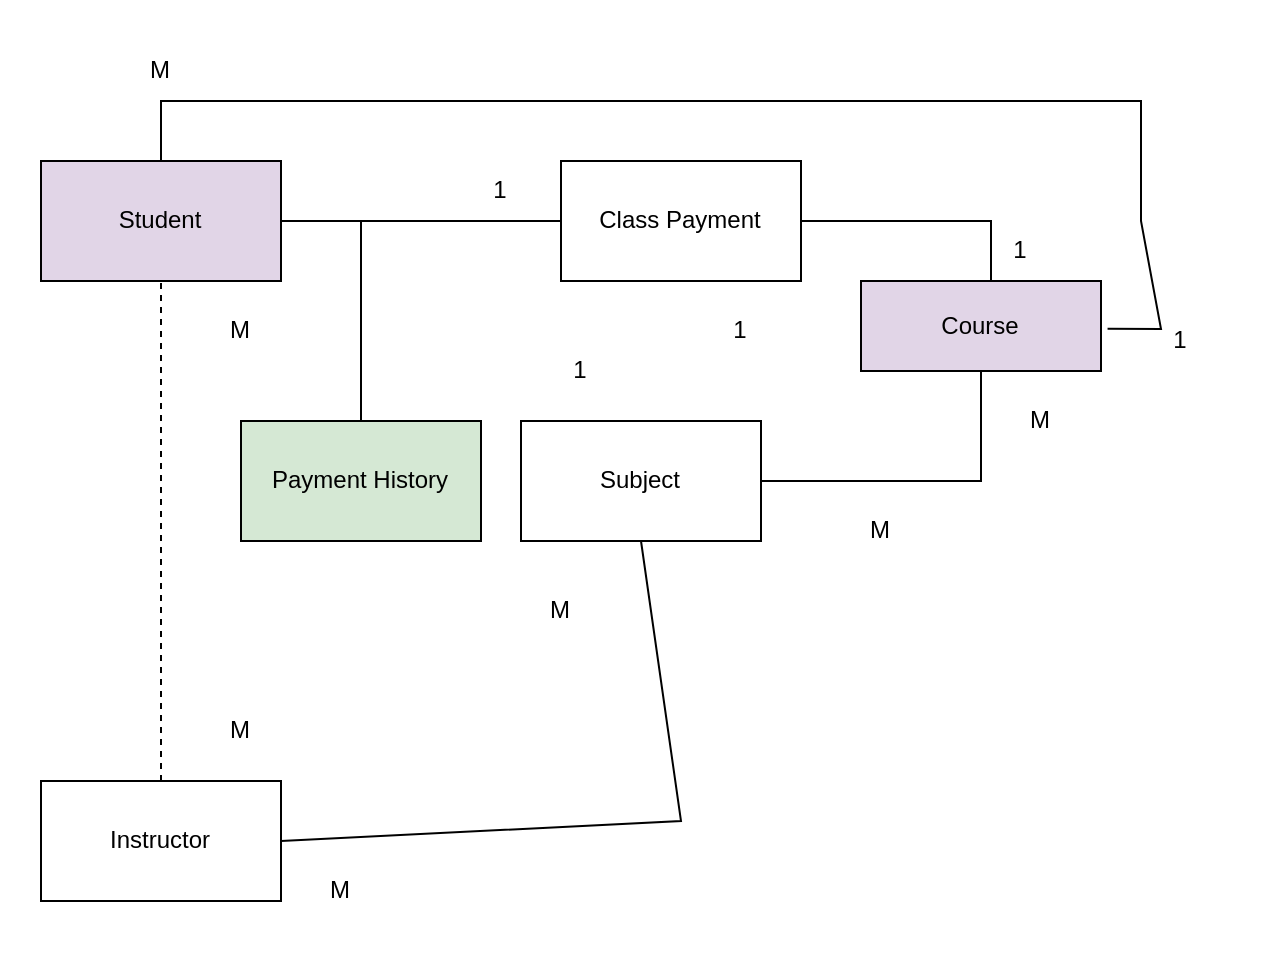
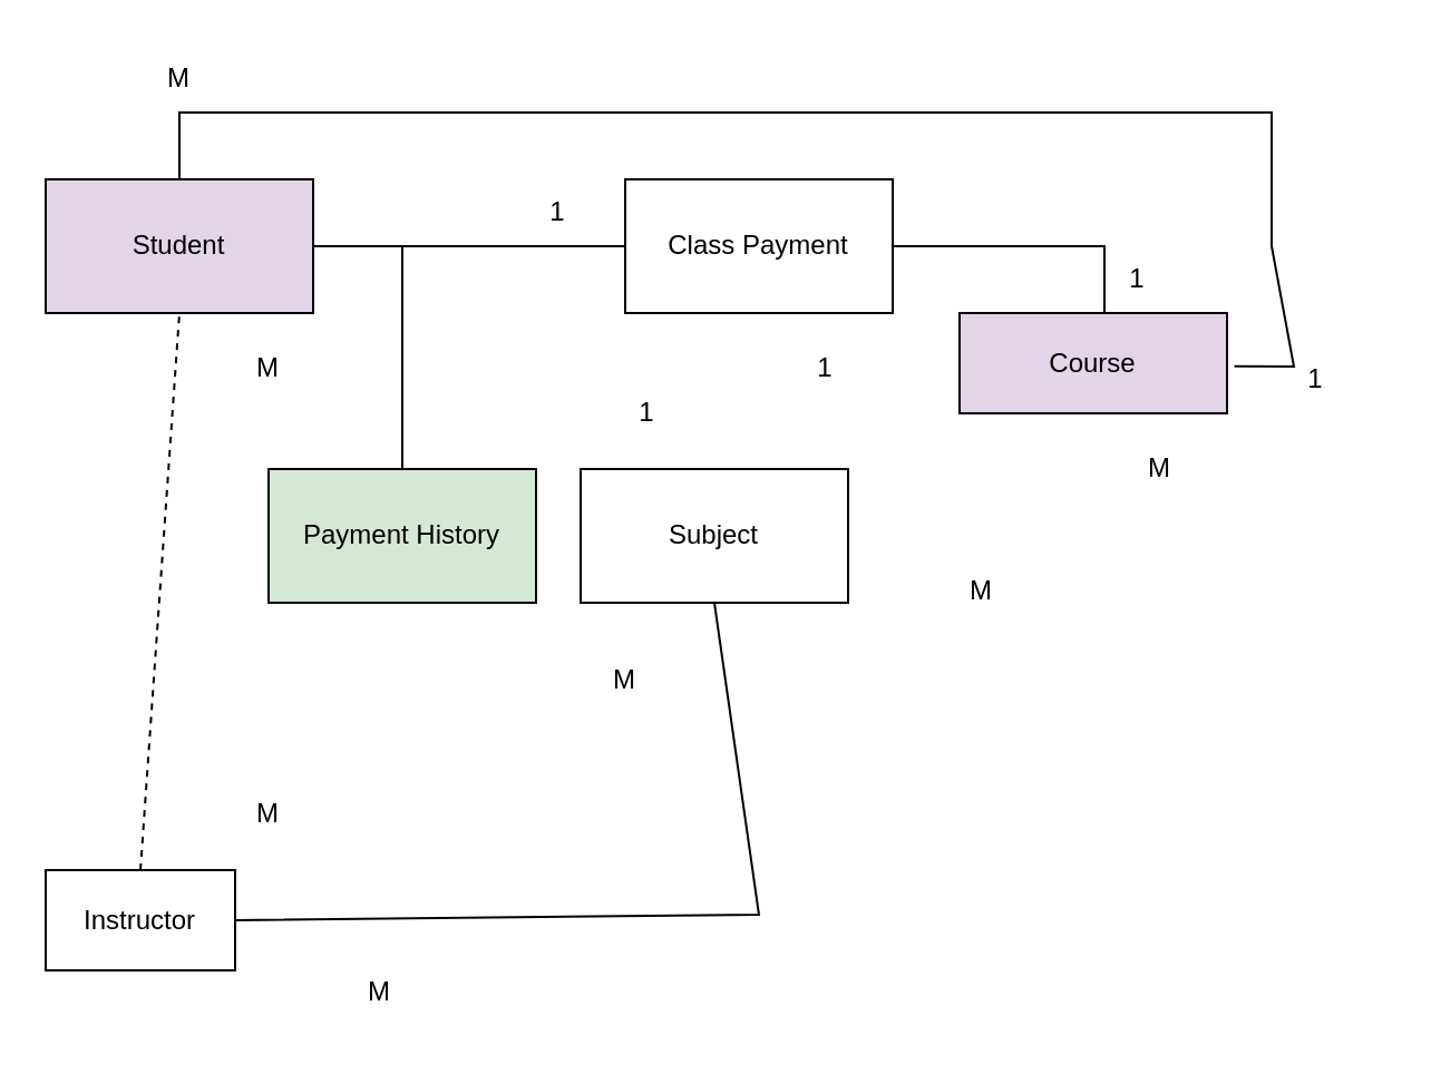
  <mxCell id="0" />
  <mxCell id="1" parent="0" />
  <mxCell id="2" value="Student" style="rounded=0;whiteSpace=wrap;html=1;fillColor=#e1d5e7;" vertex="1" parent="1"><mxGeometry x="20" y="80" width="120" height="60" as="geometry" /></mxCell>
- <mxCell id="3" value="Instructor" style="rounded=0;whiteSpace=wrap;html=1;" vertex="1" parent="1"><mxGeometry x="20" y="390" width="120" height="60" as="geometry" /></mxCell>
+ <mxCell id="3" value="Instructor" style="rounded=0;whiteSpace=wrap;html=1;" vertex="1" parent="1"><mxGeometry x="20" y="390" width="85" height="45" as="geometry" /></mxCell>
  <mxCell id="4" value="Class Payment" style="rounded=0;whiteSpace=wrap;html=1;" vertex="1" parent="1"><mxGeometry x="280" y="80" width="120" height="60" as="geometry" /></mxCell>
  <mxCell id="5" value="Course" style="rounded=0;whiteSpace=wrap;html=1;fillColor=#e1d5e7;" vertex="1" parent="1"><mxGeometry x="430" y="140" width="120" height="45" as="geometry" /></mxCell>
  <mxCell id="6" value="Subject" style="rounded=0;whiteSpace=wrap;html=1;" vertex="1" parent="1"><mxGeometry x="260" y="210" width="120" height="60" as="geometry" /></mxCell>
  <mxCell id="7" value="Payment History" style="rounded=0;whiteSpace=wrap;html=1;fillColor=#d5e8d4;" vertex="1" parent="1"><mxGeometry x="120" y="210" width="120" height="60" as="geometry" /></mxCell>
  <mxCell id="8" value="M" style="text;html=1;align=center;verticalAlign=middle;whiteSpace=wrap;rounded=0;" vertex="1" parent="1"><mxGeometry x="90" y="150" width="60" height="30" as="geometry" /></mxCell>
  <mxCell id="9" value="M" style="text;html=1;align=center;verticalAlign=middle;whiteSpace=wrap;rounded=0;" vertex="1" parent="1"><mxGeometry x="90" y="350" width="60" height="30" as="geometry" /></mxCell>
  <mxCell id="10" value="1" style="text;html=1;align=center;verticalAlign=middle;whiteSpace=wrap;rounded=0;" vertex="1" parent="1"><mxGeometry x="260" y="170" width="60" height="30" as="geometry" /></mxCell>
  <mxCell id="11" value="M" style="text;html=1;align=center;verticalAlign=middle;whiteSpace=wrap;rounded=0;" vertex="1" parent="1"><mxGeometry x="490" y="195" width="60" height="30" as="geometry" /></mxCell>
  <mxCell id="12" value="M" style="text;html=1;align=center;verticalAlign=middle;whiteSpace=wrap;rounded=0;" vertex="1" parent="1"><mxGeometry x="140" y="430" width="60" height="30" as="geometry" /></mxCell>
  <mxCell id="13" value="M" style="text;html=1;align=center;verticalAlign=middle;whiteSpace=wrap;rounded=0;" vertex="1" parent="1"><mxGeometry x="250" y="290" width="60" height="30" as="geometry" /></mxCell>
  <mxCell id="14" value="M" style="text;html=1;align=center;verticalAlign=middle;whiteSpace=wrap;rounded=0;" vertex="1" parent="1"><mxGeometry x="410" y="250" width="60" height="30" as="geometry" /></mxCell>
  <mxCell id="15" value="1" style="text;html=1;align=center;verticalAlign=middle;whiteSpace=wrap;rounded=0;" vertex="1" parent="1"><mxGeometry x="480" y="110" width="60" height="30" as="geometry" /></mxCell>
  <mxCell id="16" value="1" style="text;html=1;align=center;verticalAlign=middle;whiteSpace=wrap;rounded=0;" vertex="1" parent="1"><mxGeometry x="340" y="150" width="60" height="30" as="geometry" /></mxCell>
  <mxCell id="17" value="1" style="text;html=1;align=center;verticalAlign=middle;whiteSpace=wrap;rounded=0;" vertex="1" parent="1"><mxGeometry x="220" y="80" width="60" height="30" as="geometry" /></mxCell>
  <mxCell id="18" value="M" style="text;html=1;align=center;verticalAlign=middle;whiteSpace=wrap;rounded=0;" vertex="1" parent="1"><mxGeometry x="50" y="20" width="60" height="30" as="geometry" /></mxCell>
  <mxCell id="19" value="1" style="text;html=1;align=center;verticalAlign=middle;whiteSpace=wrap;rounded=0;" vertex="1" parent="1"><mxGeometry x="560" y="155" width="60" height="30" as="geometry" /></mxCell>
  <mxCell id="20" value="" style="endArrow=none;html=1;rounded=0;entryX=0.5;entryY=1;entryDx=0;entryDy=0;exitX=0.5;exitY=0;exitDx=0;exitDy=0;dashed=1;" edge="1" parent="1" source="3" target="2"><mxGeometry width="50" height="50" relative="1" as="geometry"><mxPoint x="320" y="230" as="sourcePoint" /><mxPoint x="370" y="180" as="targetPoint" /></mxGeometry></mxCell>
- <mxCell id="21" value="" style="endArrow=none;html=1;rounded=0;entryX=0.5;entryY=1;entryDx=0;entryDy=0;exitX=1;exitY=0.5;exitDx=0;exitDy=0;" edge="1" parent="1" source="6" target="5"><mxGeometry width="50" height="50" relative="1" as="geometry"><mxPoint x="410" y="450" as="sourcePoint" /><mxPoint x="530" y="430" as="targetPoint" /><Array as="points"><mxPoint x="490" y="240" /></Array></mxGeometry></mxCell>
  <mxCell id="22" value="" style="endArrow=none;html=1;rounded=0;entryX=-0.112;entryY=0.295;entryDx=0;entryDy=0;exitX=0.5;exitY=0;exitDx=0;exitDy=0;entryPerimeter=0;" edge="1" parent="1" source="2" target="19"><mxGeometry width="50" height="50" relative="1" as="geometry"><mxPoint x="630" y="610" as="sourcePoint" /><mxPoint x="630" y="360" as="targetPoint" /><Array as="points"><mxPoint x="80" y="50" /><mxPoint x="570" y="50" /><mxPoint x="570" y="110" /><mxPoint x="580" y="164" /></Array></mxGeometry></mxCell>
  <mxCell id="23" value="" style="endArrow=none;html=1;rounded=0;entryX=1;entryY=0.5;entryDx=0;entryDy=0;" edge="1" parent="1" target="2"><mxGeometry width="50" height="50" relative="1" as="geometry"><mxPoint x="180" y="210" as="sourcePoint" /><mxPoint x="350" y="380" as="targetPoint" /><Array as="points"><mxPoint x="180" y="110" /></Array></mxGeometry></mxCell>
  <mxCell id="24" value="" style="endArrow=none;html=1;rounded=0;entryX=1;entryY=0.5;entryDx=0;entryDy=0;exitX=0.5;exitY=1;exitDx=0;exitDy=0;" edge="1" parent="1" source="6" target="3"><mxGeometry width="50" height="50" relative="1" as="geometry"><mxPoint x="169.5" y="790" as="sourcePoint" /><mxPoint x="169.5" y="540" as="targetPoint" /><Array as="points"><mxPoint x="340" y="410" /></Array></mxGeometry></mxCell>
  <mxCell id="25" value="" style="endArrow=none;html=1;rounded=0;entryX=0.25;entryY=1;entryDx=0;entryDy=0;exitX=1;exitY=0.5;exitDx=0;exitDy=0;" edge="1" parent="1" source="4" target="15"><mxGeometry width="50" height="50" relative="1" as="geometry"><mxPoint x="519.5" y="600" as="sourcePoint" /><mxPoint x="519.5" y="350" as="targetPoint" /><Array as="points"><mxPoint x="495" y="110" /></Array></mxGeometry></mxCell>
  <mxCell id="26" value="" style="endArrow=none;html=1;rounded=0;entryX=1;entryY=1;entryDx=0;entryDy=0;" edge="1" parent="1" target="17"><mxGeometry width="50" height="50" relative="1" as="geometry"><mxPoint x="140" y="110" as="sourcePoint" /><mxPoint x="480" y="400" as="targetPoint" /></mxGeometry></mxCell>
